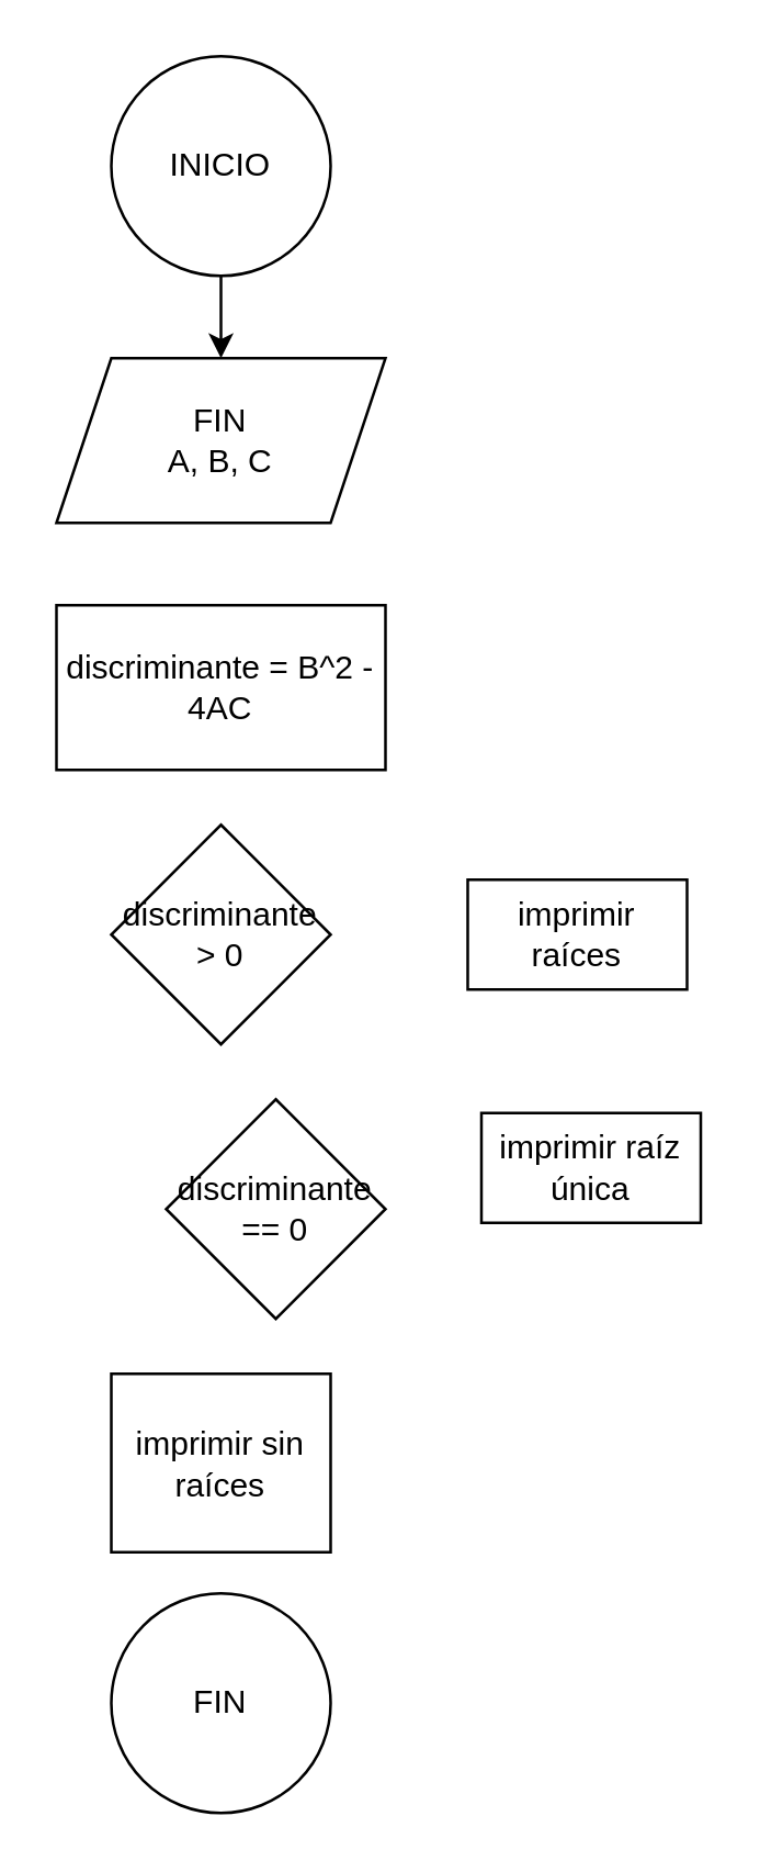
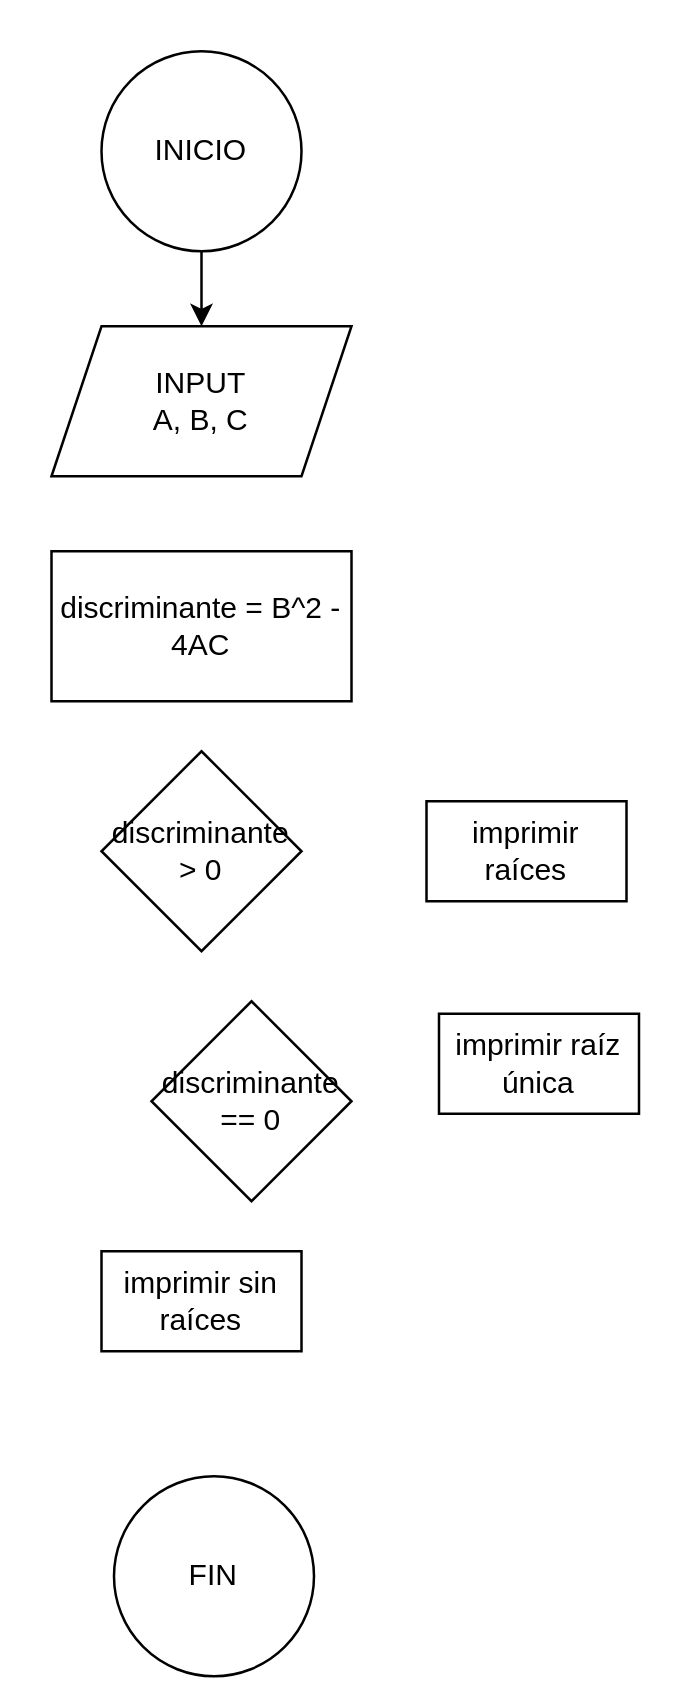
  <mxCell id="0" />
  <mxCell id="1" parent="0" />
  <mxCell id="2" value="" style="edgeStyle=orthogonalEdgeStyle;rounded=0;orthogonalLoop=1;jettySize=auto;html=1;" edge="1" parent="1" source="3" target="4"><mxGeometry relative="1" as="geometry" /></mxCell>
  <mxCell id="3" value="INICIO" style="ellipse;whiteSpace=wrap;html=1;" vertex="1" parent="1"><mxGeometry x="40" y="20" width="80" height="80" as="geometry" /></mxCell>
- <mxCell id="4" value="FIN&lt;div&gt;A, B, C&lt;/div&gt;" style="shape=parallelogram;perimeter=parallelogramPerimeter;whiteSpace=wrap;html=1;fixedSize=1;" vertex="1" parent="1"><mxGeometry x="20" y="130" width="120" height="60" as="geometry" /></mxCell>
+ <mxCell id="4" value="INPUT&lt;div&gt;A, B, C&lt;/div&gt;" style="shape=parallelogram;perimeter=parallelogramPerimeter;whiteSpace=wrap;html=1;fixedSize=1;" vertex="1" parent="1"><mxGeometry x="20" y="130" width="120" height="60" as="geometry" /></mxCell>
  <mxCell id="5" value="discriminante = B^2 - 4AC" style="whiteSpace=wrap;html=1;" vertex="1" parent="1"><mxGeometry x="20" y="220" width="120" height="60" as="geometry" /></mxCell>
  <mxCell id="6" value="discriminante &gt; 0" style="rhombus;whiteSpace=wrap;html=1;" vertex="1" parent="1"><mxGeometry x="40" y="300" width="80" height="80" as="geometry" /></mxCell>
  <mxCell id="7" value="imprimir raíces" style="whiteSpace=wrap;html=1;" vertex="1" parent="1"><mxGeometry x="170" y="320" width="80" height="40" as="geometry" /></mxCell>
  <mxCell id="8" value="discriminante == 0" style="rhombus;whiteSpace=wrap;html=1;" vertex="1" parent="1"><mxGeometry x="60" y="400" width="80" height="80" as="geometry" /></mxCell>
  <mxCell id="9" value="imprimir raíz única" style="whiteSpace=wrap;html=1;" vertex="1" parent="1"><mxGeometry x="175" y="405" width="80" height="40" as="geometry" /></mxCell>
- <mxCell id="10" value="imprimir sin raíces" style="whiteSpace=wrap;html=1;" vertex="1" parent="1"><mxGeometry x="40" y="500" width="80" height="65" as="geometry" /></mxCell>
- <mxCell id="11" value="FIN" style="ellipse;whiteSpace=wrap;html=1;" vertex="1" parent="1"><mxGeometry x="40" y="580" width="80" height="80" as="geometry" /></mxCell>
+ <mxCell id="10" value="imprimir sin raíces" style="whiteSpace=wrap;html=1;" vertex="1" parent="1"><mxGeometry x="40" y="500" width="80" height="40" as="geometry" /></mxCell>
+ <mxCell id="11" value="FIN" style="ellipse;whiteSpace=wrap;html=1;" vertex="1" parent="1"><mxGeometry x="45" y="590" width="80" height="80" as="geometry" /></mxCell>
